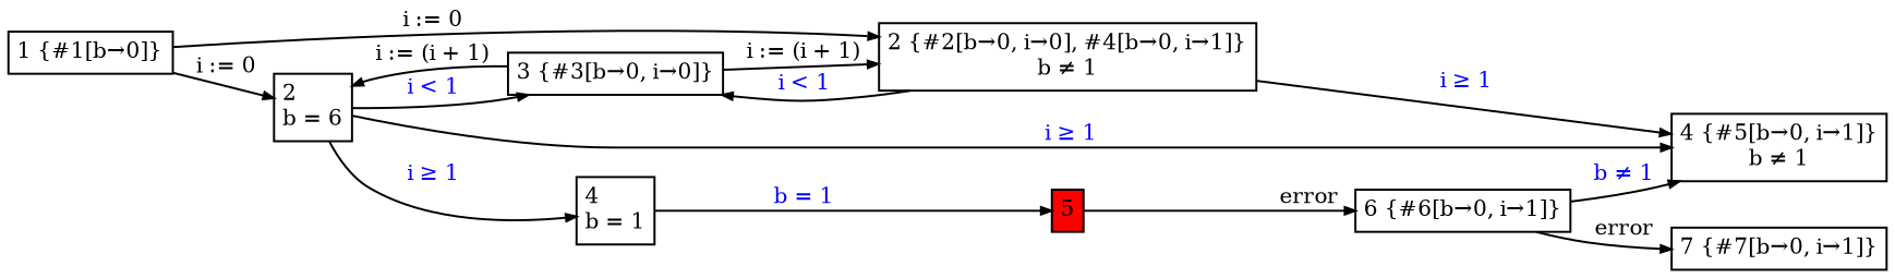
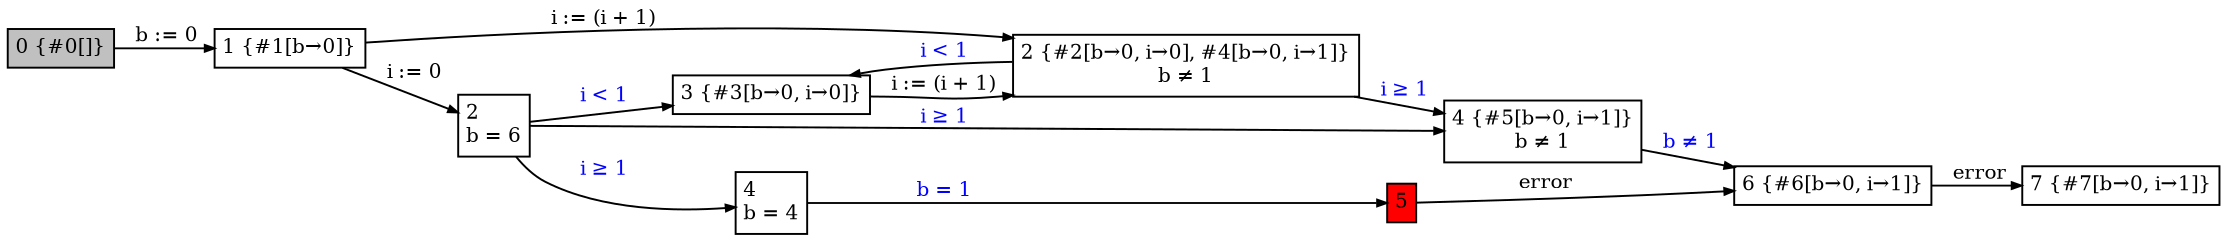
  digraph {
    nodesep=0.12
    rankdir=LR
    ranksep=0.10
    node [fontsize=10.5 margin="0.05,0.05" shape=box]
    edge [arrowsize=0.5 fontsize=10.5]
+   n1 [fillcolor=gray height=0.02 label="0 {#0[]}" style=filled width=0.02]
    n2 [height=0.02 label="1 {#1[b→0]}" width=0.02]
    n3 [height=0.02 label="2\lb = 6" width=0.02]
    n4 [height=0.02 label="2 {#2[b→0, i→0], #4[b→0, i→1]}\lb ≠ 1" width=0.02]
    n5 [height=0.02 label="3 {#3[b→0, i→0]}" width=0.02]
-   n6 [height=0.02 label="4\lb = 1" width=0.02]
+   n6 [height=0.02 label="4\lb = 4" width=0.02]
    n7 [height=0.02 label="4 {#5[b→0, i→1]}\lb ≠ 1" width=0.02]
    n8 [fillcolor=red height=0.02 label=5 style=filled width=0.02]
    n9 [height=0.02 label="6 {#6[b→0, i→1]}" width=0.02]
    n10 [height=0.02 label="7 {#7[b→0, i→1]}" width=0.02]
+   n1 -> n2 [label=" b := 0"]
    n2 -> n3 [label=" i := 0"]
-   n2 -> n4 [label=" i := 0"]
+   n2 -> n4 [label=" i := (i + 1)"]
    n3 -> n5 [fontcolor="#0000FF" label=" i < 1"]
    n3 -> n6 [fontcolor="#0000FF" label=" i ≥ 1"]
    n3 -> n7 [fontcolor="#0000FF" label=" i ≥ 1"]
    n4 -> n5 [fontcolor="#0000FF" label=" i < 1"]
    n4 -> n7 [fontcolor="#0000FF" label=" i ≥ 1"]
-   n5 -> n3 [label=" i := (i + 1)"]
    n5 -> n4 [label=" i := (i + 1)"]
    n6 -> n8 [fontcolor="#0000FF" label=" b = 1"]
-   n9 -> n7 [fontcolor="#0000FF" label=" b ≠ 1"]
+   n7 -> n9 [fontcolor="#0000FF" label=" b ≠ 1"]
    n8 -> n9 [label=" error"]
    n9 -> n10 [label=" error"]
  }
